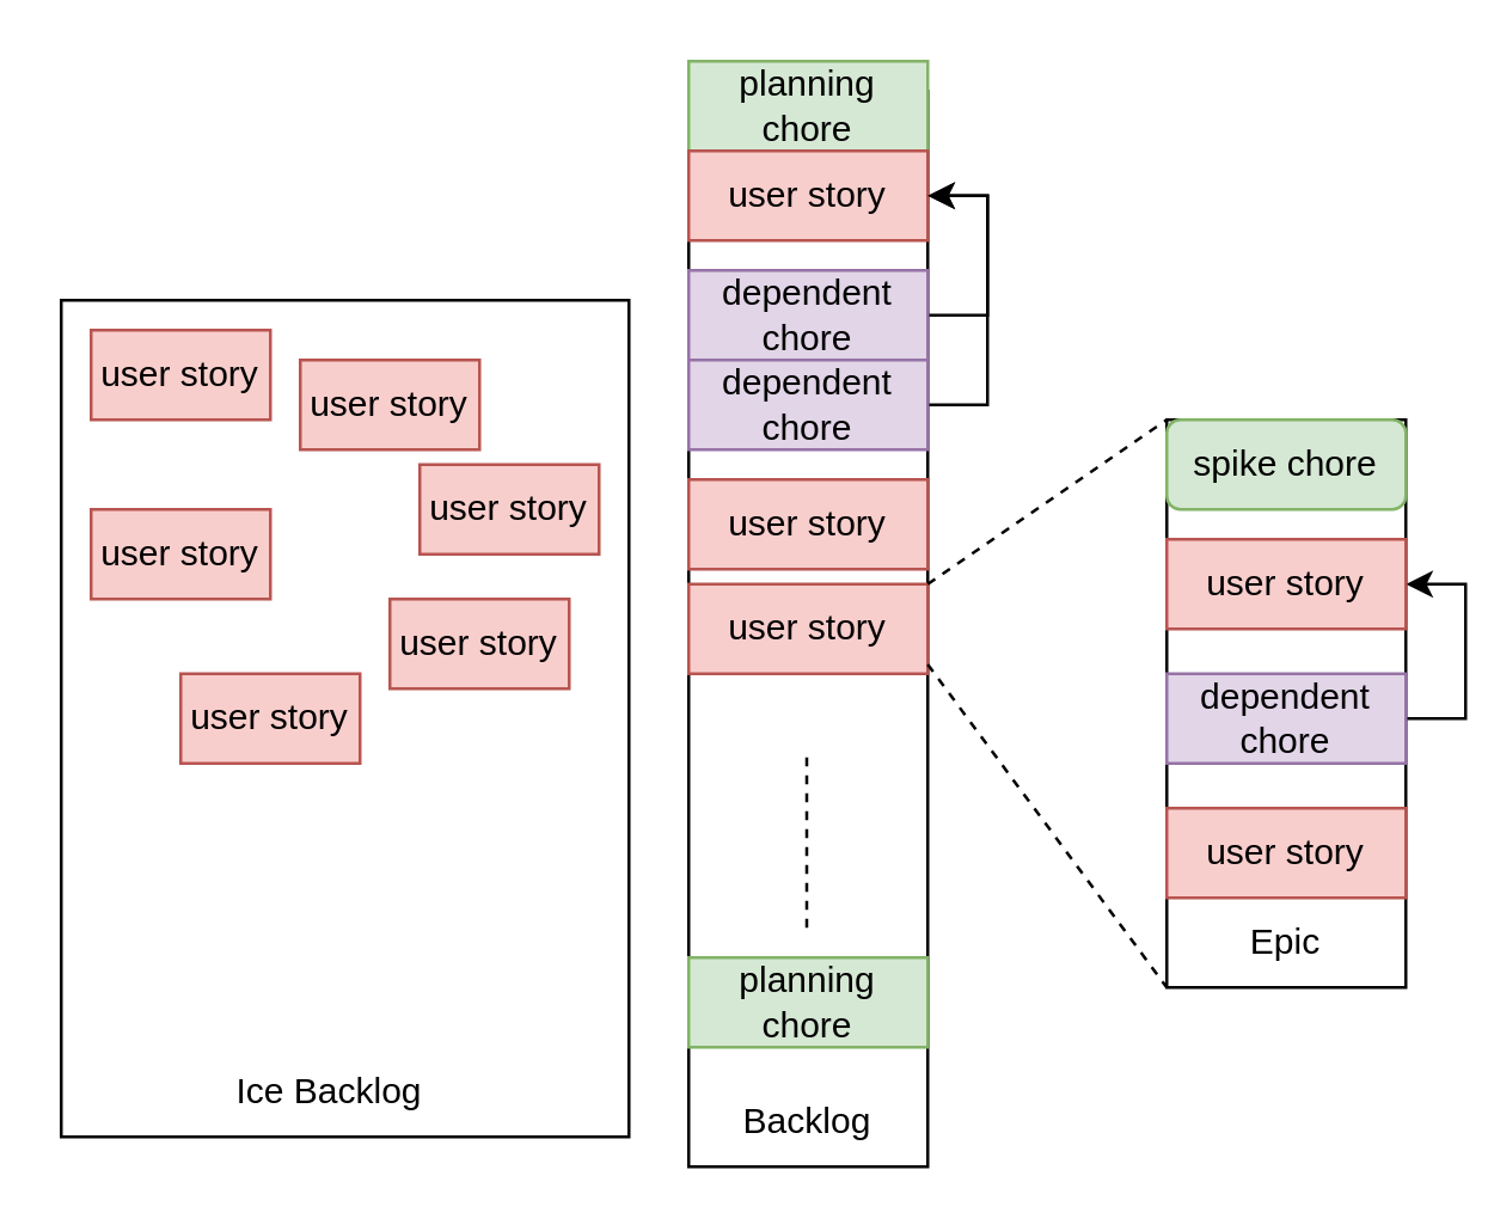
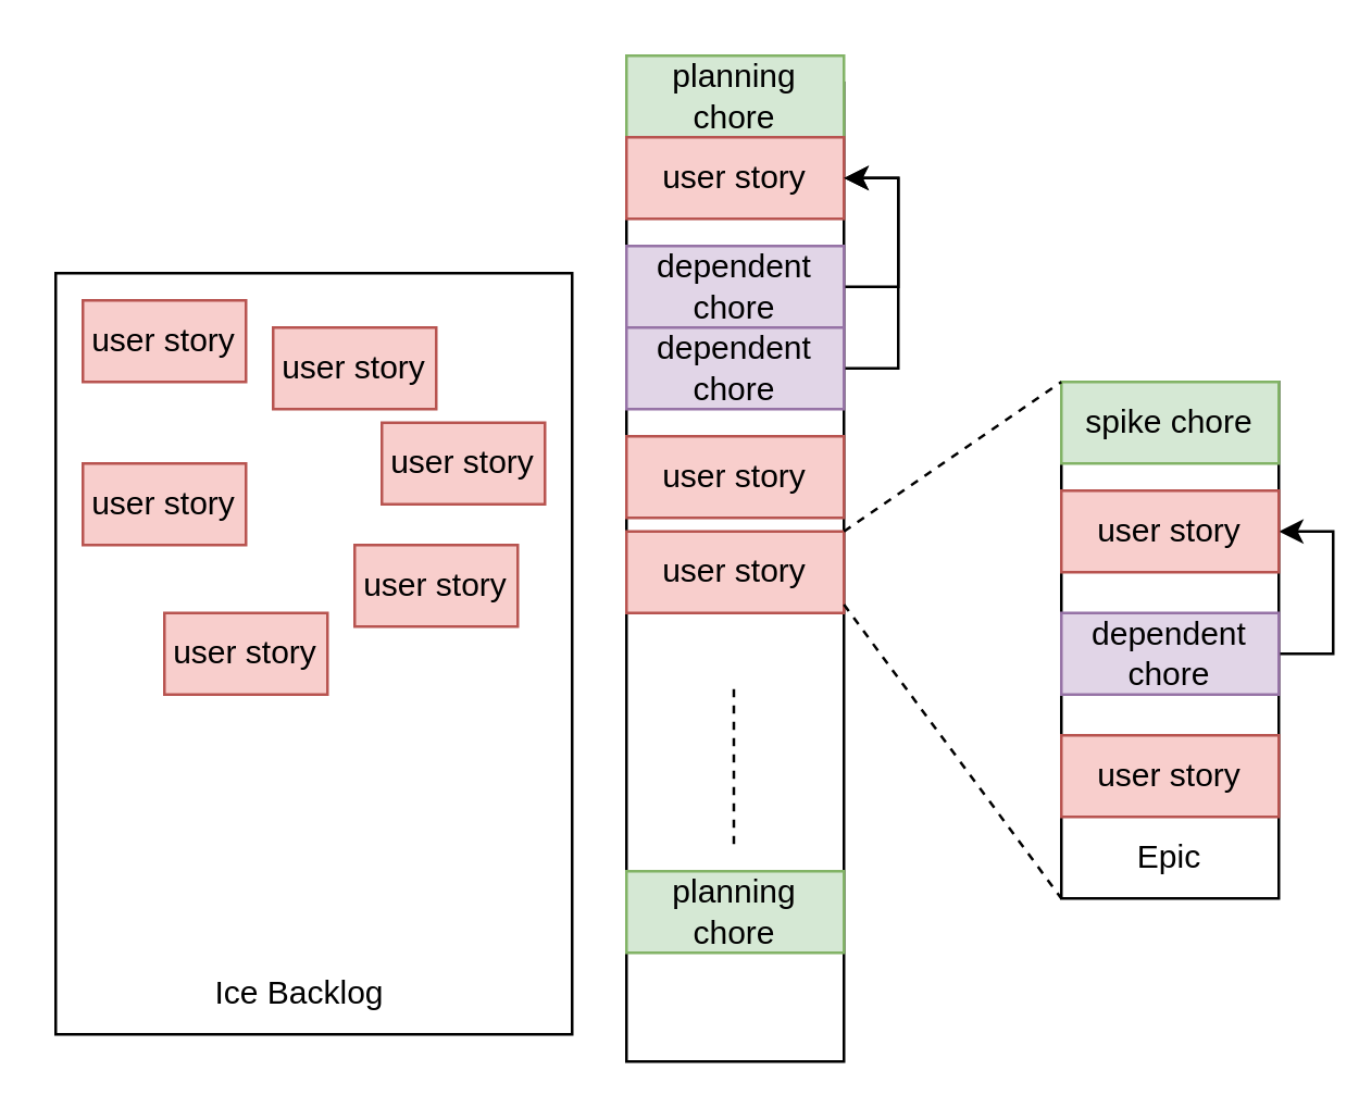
  <mxCell id="0" />
  <mxCell id="1" parent="0" />
  <mxCell id="2" value="" style="rounded=0;whiteSpace=wrap;html=1;" parent="1" vertex="1"><mxGeometry x="230" y="30" width="80" height="360" as="geometry" /></mxCell>
  <mxCell id="3" value="" style="rounded=0;whiteSpace=wrap;html=1;" parent="1" vertex="1"><mxGeometry x="20" y="100" width="190" height="280" as="geometry" /></mxCell>
  <mxCell id="4" value="&lt;div&gt;planning chore&lt;/div&gt;" style="rounded=0;whiteSpace=wrap;html=1;fillColor=#d5e8d4;strokeColor=#82b366;" parent="1" vertex="1"><mxGeometry x="230" y="20" width="80" height="30" as="geometry" /></mxCell>
  <mxCell id="5" value="user story" style="rounded=0;whiteSpace=wrap;html=1;fillColor=#f8cecc;strokeColor=#b85450;" parent="1" vertex="1"><mxGeometry x="230" y="50" width="80" height="30" as="geometry" /></mxCell>
  <mxCell id="6" value="user story" style="rounded=0;whiteSpace=wrap;html=1;fillColor=#f8cecc;strokeColor=#b85450;" parent="1" vertex="1"><mxGeometry x="30" y="110" width="60" height="30" as="geometry" /></mxCell>
  <mxCell id="7" value="user story" style="rounded=0;whiteSpace=wrap;html=1;fillColor=#f8cecc;strokeColor=#b85450;" parent="1" vertex="1"><mxGeometry x="100" y="120" width="60" height="30" as="geometry" /></mxCell>
  <mxCell id="8" value="user story" style="rounded=0;whiteSpace=wrap;html=1;fillColor=#f8cecc;strokeColor=#b85450;" parent="1" vertex="1"><mxGeometry x="30" y="170" width="60" height="30" as="geometry" /></mxCell>
  <mxCell id="9" value="user story" style="rounded=0;whiteSpace=wrap;html=1;fillColor=#f8cecc;strokeColor=#b85450;" parent="1" vertex="1"><mxGeometry x="130" y="200" width="60" height="30" as="geometry" /></mxCell>
  <mxCell id="10" value="user story" style="rounded=0;whiteSpace=wrap;html=1;fillColor=#f8cecc;strokeColor=#b85450;" parent="1" vertex="1"><mxGeometry x="60" y="225" width="60" height="30" as="geometry" /></mxCell>
  <mxCell id="11" value="" style="endArrow=none;dashed=1;html=1;rounded=0;" parent="1" edge="1"><mxGeometry width="50" height="50" relative="1" as="geometry"><mxPoint x="269.5" y="310" as="sourcePoint" /><mxPoint x="269.5" y="250" as="targetPoint" /></mxGeometry></mxCell>
  <mxCell id="12" value="" style="edgeStyle=orthogonalEdgeStyle;rounded=0;orthogonalLoop=1;jettySize=auto;html=1;entryX=1;entryY=0.5;entryDx=0;entryDy=0;exitX=1;exitY=0.5;exitDx=0;exitDy=0;" parent="1" source="13" target="5" edge="1"><mxGeometry relative="1" as="geometry" /></mxCell>
  <mxCell id="13" value="dependent&lt;div&gt;chore&lt;/div&gt;" style="rounded=0;whiteSpace=wrap;html=1;fillColor=#e1d5e7;strokeColor=#9673a6;" parent="1" vertex="1"><mxGeometry x="230" y="90" width="80" height="30" as="geometry" /></mxCell>
  <mxCell id="14" value="user story" style="rounded=0;whiteSpace=wrap;html=1;fillColor=#f8cecc;strokeColor=#b85450;" parent="1" vertex="1"><mxGeometry x="140" y="155" width="60" height="30" as="geometry" /></mxCell>
  <mxCell id="15" value="&lt;div&gt;planning chore&lt;/div&gt;" style="rounded=0;whiteSpace=wrap;html=1;fillColor=#d5e8d4;strokeColor=#82b366;" parent="1" vertex="1"><mxGeometry x="230" y="320" width="80" height="30" as="geometry" /></mxCell>
  <mxCell id="16" value="Ice Backlog" style="rounded=0;whiteSpace=wrap;html=1;fillColor=none;strokeColor=none;" parent="1" vertex="1"><mxGeometry x="50" y="350" width="120" height="30" as="geometry" /></mxCell>
- <mxCell id="17" value="Backlog" style="rounded=0;whiteSpace=wrap;html=1;fillColor=none;strokeColor=none;" parent="1" vertex="1"><mxGeometry x="230" y="360" width="80" height="30" as="geometry" /></mxCell>
  <mxCell id="18" style="edgeStyle=orthogonalEdgeStyle;rounded=0;orthogonalLoop=1;jettySize=auto;html=1;entryX=1;entryY=0.5;entryDx=0;entryDy=0;" parent="1" source="19" target="5" edge="1"><mxGeometry relative="1" as="geometry"><Array as="points"><mxPoint x="330" y="135" /><mxPoint x="330" y="65" /></Array></mxGeometry></mxCell>
  <mxCell id="19" value="dependent&lt;div&gt;chore&lt;/div&gt;" style="rounded=0;whiteSpace=wrap;html=1;fillColor=#e1d5e7;strokeColor=#9673a6;" parent="1" vertex="1"><mxGeometry x="230" y="120" width="80" height="30" as="geometry" /></mxCell>
  <mxCell id="20" value="" style="rounded=0;whiteSpace=wrap;html=1;" parent="1" vertex="1"><mxGeometry x="390" y="140" width="80" height="190" as="geometry" /></mxCell>
  <mxCell id="21" value="user story" style="rounded=0;whiteSpace=wrap;html=1;fillColor=#f8cecc;strokeColor=#b85450;" parent="1" vertex="1"><mxGeometry x="230" y="160" width="80" height="30" as="geometry" /></mxCell>
  <mxCell id="22" value="user story" style="rounded=0;whiteSpace=wrap;html=1;fillColor=#f8cecc;strokeColor=#b85450;" parent="1" vertex="1"><mxGeometry x="230" y="195" width="80" height="30" as="geometry" /></mxCell>
  <mxCell id="23" value="Epic" style="rounded=0;whiteSpace=wrap;html=1;fillColor=none;strokeColor=none;" parent="1" vertex="1"><mxGeometry x="390" y="300" width="80" height="30" as="geometry" /></mxCell>
  <mxCell id="24" style="edgeStyle=orthogonalEdgeStyle;rounded=0;orthogonalLoop=1;jettySize=auto;html=1;entryX=1;entryY=0.5;entryDx=0;entryDy=0;exitX=1;exitY=0.5;exitDx=0;exitDy=0;" parent="1" source="25" target="26" edge="1"><mxGeometry relative="1" as="geometry" /></mxCell>
  <mxCell id="25" value="dependent&lt;div&gt;chore&lt;/div&gt;" style="rounded=0;whiteSpace=wrap;html=1;fillColor=#e1d5e7;strokeColor=#9673a6;" parent="1" vertex="1"><mxGeometry x="390" y="225" width="80" height="30" as="geometry" /></mxCell>
  <mxCell id="26" value="user story" style="rounded=0;whiteSpace=wrap;html=1;fillColor=#f8cecc;strokeColor=#b85450;" parent="1" vertex="1"><mxGeometry x="390" y="180" width="80" height="30" as="geometry" /></mxCell>
  <mxCell id="27" value="user story" style="rounded=0;whiteSpace=wrap;html=1;fillColor=#f8cecc;strokeColor=#b85450;" parent="1" vertex="1"><mxGeometry x="390" y="270" width="80" height="30" as="geometry" /></mxCell>
- <mxCell id="28" value="&lt;div&gt;spike chore&lt;/div&gt;" style="whiteSpace=wrap;html=1;fillColor=#d5e8d4;strokeColor=#82b366;rounded=1;" parent="1" vertex="1"><mxGeometry x="390" y="140" width="80" height="30" as="geometry" /></mxCell>
+ <mxCell id="28" value="&lt;div&gt;spike chore&lt;/div&gt;" style="rounded=0;whiteSpace=wrap;html=1;fillColor=#d5e8d4;strokeColor=#82b366;" parent="1" vertex="1"><mxGeometry x="390" y="140" width="80" height="30" as="geometry" /></mxCell>
  <mxCell id="29" value="" style="endArrow=none;dashed=1;html=1;rounded=0;exitX=1;exitY=0;exitDx=0;exitDy=0;entryX=0;entryY=0;entryDx=0;entryDy=0;" edge="1" parent="1" source="22" target="28"><mxGeometry width="50" height="50" relative="1" as="geometry"><mxPoint x="330" y="290" as="sourcePoint" /><mxPoint x="380" y="240" as="targetPoint" /></mxGeometry></mxCell>
  <mxCell id="30" value="" style="endArrow=none;dashed=1;html=1;rounded=0;exitX=1;exitY=0.533;exitDx=0;exitDy=0;entryX=0;entryY=1;entryDx=0;entryDy=0;exitPerimeter=0;" edge="1" parent="1" source="2" target="23"><mxGeometry width="50" height="50" relative="1" as="geometry"><mxPoint x="320" y="205" as="sourcePoint" /><mxPoint x="400" y="150" as="targetPoint" /></mxGeometry></mxCell>
